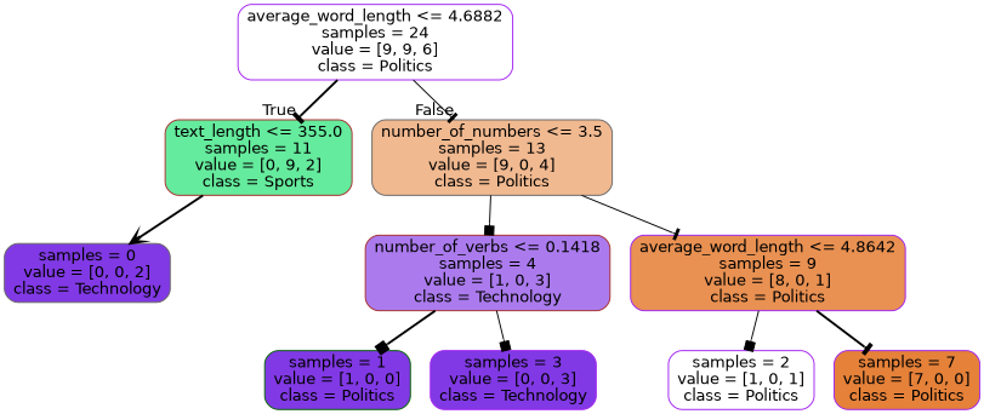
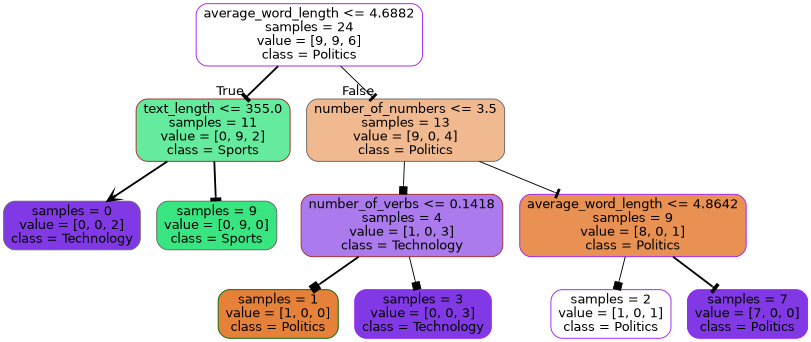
  digraph {
    node [color=purple fillcolor="#e5813900" fontname=helvetica shape=box style="filled, rounded"]
    edge [arrowhead=tee fontname=helvetica style=bold]
    n1 [label="average_word_length <= 4.6882\nsamples = 24\nvalue = [9, 9, 6]\nclass = Politics"]
    n2 [color=brown fillcolor="#39e581c6" label="text_length <= 355.0\nsamples = 11\nvalue = [0, 9, 2]\nclass = Sports"]
    n3 [color=gray40 fillcolor="#e581398e" label="number_of_numbers <= 3.5\nsamples = 13\nvalue = [9, 0, 4]\nclass = Politics"]
    n4 [color=gray40 fillcolor="#8139e5ff" label="samples = 0\nvalue = [0, 0, 2]\nclass = Technology"]
+   n5 [color=gray40 fillcolor="#39e581ff" label="samples = 9\nvalue = [0, 9, 0]\nclass = Sports"]
    n6 [color=brown fillcolor="#8139e5aa" label="number_of_verbs <= 0.1418\nsamples = 4\nvalue = [1, 0, 3]\nclass = Technology"]
    n7 [fillcolor="#e58139df" label="average_word_length <= 4.8642\nsamples = 9\nvalue = [8, 0, 1]\nclass = Politics"]
-   n8 [color=darkgreen fillcolor="#8139e5ff" label="samples = 1\nvalue = [1, 0, 0]\nclass = Politics"]
+   n8 [color=darkgreen fillcolor="#e58139ff" label="samples = 1\nvalue = [1, 0, 0]\nclass = Politics"]
    n9 [fillcolor="#8139e5ff" label="samples = 3\nvalue = [0, 0, 3]\nclass = Technology"]
    n10 [label="samples = 2\nvalue = [1, 0, 1]\nclass = Politics"]
-   n11 [fillcolor="#e58139ff" label="samples = 7\nvalue = [7, 0, 0]\nclass = Politics"]
+   n11 [fillcolor="#8139e5ff" label="samples = 7\nvalue = [7, 0, 0]\nclass = Politics"]
    n1 -> n2 [headlabel=True labelangle=45 labeldistance=2.5]
    n1 -> n3 [headlabel=False labelangle=-45 labeldistance=2.5 style=solid]
    n2 -> n4 [arrowhead=vee]
+   n2 -> n5
    n3 -> n6 [arrowhead=box style=solid]
    n3 -> n7 [style=solid]
    n6 -> n8 [arrowhead=box]
    n6 -> n9 [arrowhead=box style=solid]
    n7 -> n10 [arrowhead=box style=solid]
    n7 -> n11
  }
